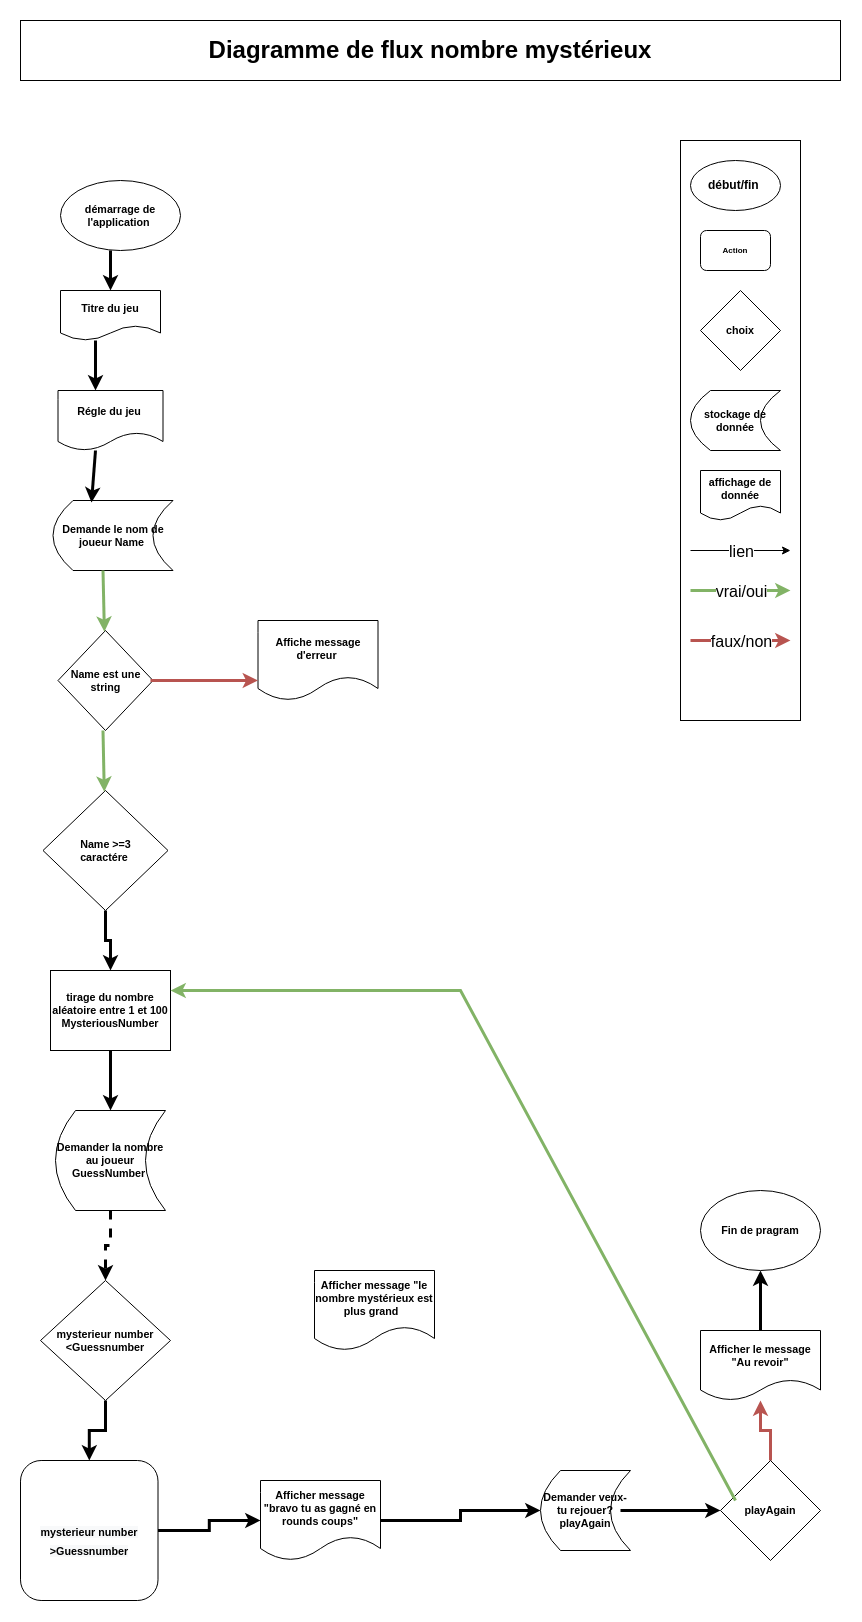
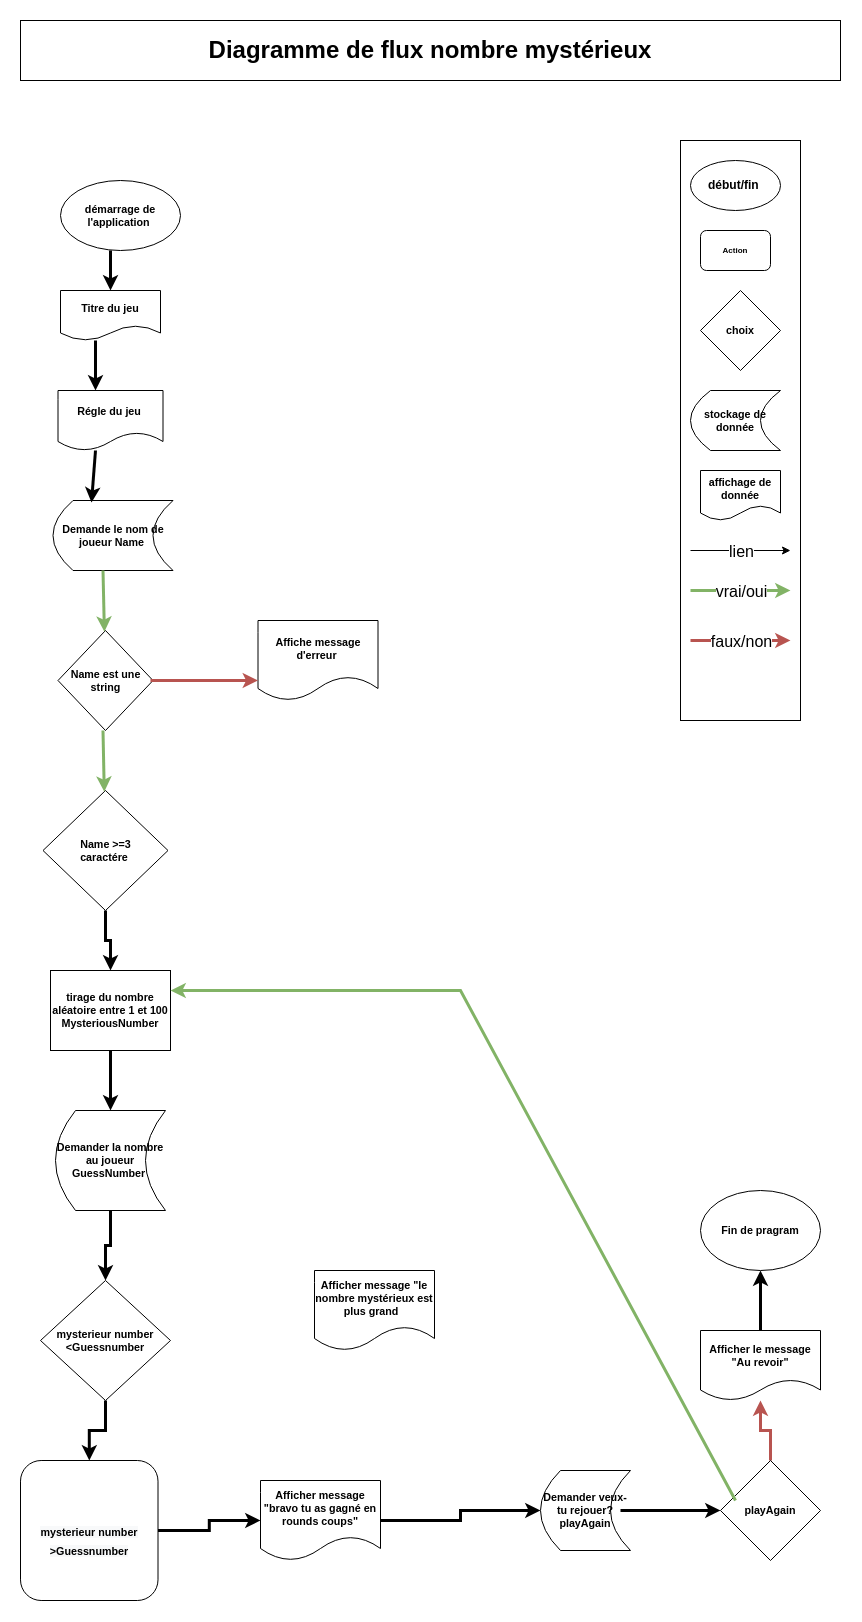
  <mxCell id="0" />
  <mxCell id="1" parent="0" />
  <mxCell id="2" value="&lt;h1&gt;&lt;b&gt;Diagramme de flux nombre mystérieux&lt;/b&gt;&lt;/h1&gt;" style="rounded=0;whiteSpace=wrap;html=1;" vertex="1" parent="1"><mxGeometry y="20" width="820" height="60" as="geometry" x="20" /></mxCell>
  <mxCell id="3" value="&lt;p style=&quot;text-align: left; line-height: 0;&quot;&gt;&lt;br&gt;&lt;/p&gt;" style="rounded=0;whiteSpace=wrap;html=1;" vertex="1" parent="1"><mxGeometry x="680" y="140" width="120" height="580" as="geometry" /></mxCell>
  <mxCell id="4" value="&lt;h4&gt;début/fin&amp;nbsp;&lt;/h4&gt;" style="ellipse;whiteSpace=wrap;html=1;" vertex="1" parent="1"><mxGeometry x="690" y="160" width="90" height="50" as="geometry" /></mxCell>
  <mxCell id="5" value="&lt;h6&gt;Action&lt;/h6&gt;" style="rounded=1;whiteSpace=wrap;html=1;" vertex="1" parent="1"><mxGeometry x="700" y="230" width="70" height="40" as="geometry" /></mxCell>
  <mxCell id="6" value="&lt;h6&gt;choix&lt;/h6&gt;" style="rhombus;whiteSpace=wrap;html=1;fontSize=16;" vertex="1" parent="1"><mxGeometry x="700" y="290" width="80" height="80" as="geometry" /></mxCell>
  <mxCell id="7" value="&lt;h6&gt;stockage de donnée&lt;/h6&gt;" style="shape=dataStorage;whiteSpace=wrap;html=1;fixedSize=1;fontSize=16;" vertex="1" parent="1"><mxGeometry x="690" y="390" width="90" height="60" as="geometry" /></mxCell>
  <mxCell id="8" value="&lt;h6&gt;affichage de donnée&lt;/h6&gt;" style="shape=document;whiteSpace=wrap;html=1;boundedLbl=1;fontSize=16;" vertex="1" parent="1"><mxGeometry x="700" y="470" width="80" height="50" as="geometry" /></mxCell>
  <mxCell id="9" value="li" style="endArrow=classic;html=1;rounded=0;fontSize=16;" edge="1" parent="1"><mxGeometry relative="1" as="geometry"><mxPoint x="690" y="550" as="sourcePoint" /><mxPoint x="790" y="550" as="targetPoint" /></mxGeometry></mxCell>
  <mxCell id="10" value="lien" style="edgeLabel;resizable=0;html=1;align=center;verticalAlign=middle;fontSize=16;" connectable="0" vertex="1" parent="9"><mxGeometry relative="1" as="geometry"><mxPoint as="offset" /></mxGeometry></mxCell>
  <mxCell id="11" value="" style="endArrow=classic;html=1;rounded=0;fontSize=16;fontStyle=1;fillColor=#d5e8d4;strokeColor=#82b366;strokeWidth=3;" edge="1" parent="1"><mxGeometry relative="1" as="geometry"><mxPoint x="690" y="590" as="sourcePoint" /><mxPoint x="790" y="590" as="targetPoint" /><Array as="points"><mxPoint x="750" y="590" /></Array></mxGeometry></mxCell>
  <mxCell id="12" value="vrai/oui" style="edgeLabel;resizable=0;html=1;align=center;verticalAlign=middle;fontSize=16;" connectable="0" vertex="1" parent="11"><mxGeometry relative="1" as="geometry" /></mxCell>
  <mxCell id="13" value="" style="endArrow=classic;html=1;rounded=0;strokeWidth=3;fontSize=16;fillColor=#f8cecc;strokeColor=#b85450;" edge="1" parent="1"><mxGeometry relative="1" as="geometry"><mxPoint x="690" y="640" as="sourcePoint" /><mxPoint x="790" y="640" as="targetPoint" /><Array as="points" /></mxGeometry></mxCell>
  <mxCell id="14" value="faux/non" style="edgeLabel;resizable=0;html=1;align=center;verticalAlign=middle;fontSize=16;" connectable="0" vertex="1" parent="13"><mxGeometry relative="1" as="geometry" /></mxCell>
  <mxCell id="15" value="&lt;h6&gt;démarrage de l'application&amp;nbsp;&lt;/h6&gt;" style="ellipse;whiteSpace=wrap;html=1;fontSize=16;" vertex="1" parent="1"><mxGeometry x="60" y="180" width="120" height="70" as="geometry" /></mxCell>
  <mxCell id="16" value="&lt;h6&gt;Titre du jeu&lt;/h6&gt;" style="shape=document;whiteSpace=wrap;html=1;boundedLbl=1;fontSize=16;" vertex="1" parent="1"><mxGeometry x="60" y="290" width="100" height="50" as="geometry" /></mxCell>
  <mxCell id="17" value="&lt;h6&gt;Régle du jeu&amp;nbsp;&lt;/h6&gt;" style="shape=document;whiteSpace=wrap;html=1;boundedLbl=1;fontSize=16;" vertex="1" parent="1"><mxGeometry x="57.5" y="390" width="105" height="60" as="geometry" /></mxCell>
  <mxCell id="18" value="&lt;h6&gt;Demande le nom de joueur Name&amp;nbsp;&lt;/h6&gt;" style="shape=dataStorage;whiteSpace=wrap;html=1;fixedSize=1;fontSize=16;" vertex="1" parent="1"><mxGeometry x="52.5" y="500" width="120" height="70" as="geometry" /></mxCell>
  <mxCell id="19" value="&lt;h6&gt;Name est une string&lt;/h6&gt;" style="rhombus;whiteSpace=wrap;html=1;fontSize=16;" vertex="1" parent="1"><mxGeometry x="57.5" y="630" width="95" height="100" as="geometry" /></mxCell>
  <mxCell id="20" value="&lt;h6&gt;Affiche message d'erreur&amp;nbsp;&lt;/h6&gt;" style="shape=document;whiteSpace=wrap;html=1;boundedLbl=1;fontSize=16;" vertex="1" parent="1"><mxGeometry x="257.5" y="620" width="120" height="80" as="geometry" /></mxCell>
  <mxCell id="21" style="edgeStyle=orthogonalEdgeStyle;rounded=0;orthogonalLoop=1;jettySize=auto;html=1;exitX=0.5;exitY=1;exitDx=0;exitDy=0;strokeWidth=3;fontSize=16;" edge="1" parent="1" source="22" target="30"><mxGeometry relative="1" as="geometry" /></mxCell>
  <mxCell id="22" value="&lt;h6&gt;Name &amp;gt;=3&lt;br&gt;caractére&amp;nbsp;&lt;/h6&gt;" style="rhombus;whiteSpace=wrap;html=1;fontSize=16;" vertex="1" parent="1"><mxGeometry x="42.5" y="790" width="125" height="120" as="geometry" /></mxCell>
  <mxCell id="23" value="" style="endArrow=classic;html=1;rounded=0;strokeWidth=3;fontSize=16;" edge="1" parent="1" target="16"><mxGeometry width="50" height="50" relative="1" as="geometry"><mxPoint x="110" y="250" as="sourcePoint" /><mxPoint x="160" y="200" as="targetPoint" /></mxGeometry></mxCell>
  <mxCell id="24" value="" style="endArrow=classic;html=1;rounded=0;strokeWidth=3;fontSize=16;" edge="1" parent="1"><mxGeometry width="50" height="50" relative="1" as="geometry"><mxPoint x="95" y="340" as="sourcePoint" /><mxPoint x="95" y="390" as="targetPoint" /></mxGeometry></mxCell>
  <mxCell id="25" value="" style="endArrow=classic;html=1;rounded=0;strokeWidth=3;fontSize=16;entryX=0.321;entryY=0.029;entryDx=0;entryDy=0;entryPerimeter=0;" edge="1" parent="1" target="18"><mxGeometry width="50" height="50" relative="1" as="geometry"><mxPoint x="95" y="450" as="sourcePoint" /><mxPoint x="145" y="400" as="targetPoint" /></mxGeometry></mxCell>
  <mxCell id="26" value="" style="endArrow=classic;html=1;rounded=0;strokeWidth=3;fontSize=16;fillColor=#d5e8d4;strokeColor=#82b366;" edge="1" parent="1" target="19"><mxGeometry width="50" height="50" relative="1" as="geometry"><mxPoint x="102.5" y="570" as="sourcePoint" /><mxPoint x="152.5" y="520" as="targetPoint" /></mxGeometry></mxCell>
  <mxCell id="27" value="" style="endArrow=classic;html=1;rounded=0;strokeWidth=3;fontSize=16;entryX=0;entryY=0.75;entryDx=0;entryDy=0;fillColor=#f8cecc;strokeColor=#b85450;" edge="1" parent="1" target="20"><mxGeometry width="50" height="50" relative="1" as="geometry"><mxPoint x="150" y="680" as="sourcePoint" /><mxPoint x="200" y="630" as="targetPoint" /></mxGeometry></mxCell>
  <mxCell id="28" value="" style="endArrow=classic;html=1;rounded=0;strokeWidth=3;fontSize=16;fillColor=#d5e8d4;strokeColor=#82b366;" edge="1" parent="1" target="22"><mxGeometry width="50" height="50" relative="1" as="geometry"><mxPoint x="102.5" y="730" as="sourcePoint" /><mxPoint x="152.5" y="680" as="targetPoint" /></mxGeometry></mxCell>
  <mxCell id="29" style="edgeStyle=orthogonalEdgeStyle;rounded=0;orthogonalLoop=1;jettySize=auto;html=1;exitX=0.5;exitY=1;exitDx=0;exitDy=0;strokeWidth=3;fontSize=16;" edge="1" parent="1" source="30" target="32"><mxGeometry relative="1" as="geometry" /></mxCell>
  <mxCell id="30" value="&lt;h6&gt;tirage du nombre aléatoire entre 1 et 100 MysteriousNumber&lt;/h6&gt;" style="rounded=0;whiteSpace=wrap;html=1;fontSize=16;" vertex="1" parent="1"><mxGeometry x="50" y="970" width="120" height="80" as="geometry" /></mxCell>
- <mxCell id="31" style="edgeStyle=orthogonalEdgeStyle;rounded=0;orthogonalLoop=1;jettySize=auto;html=1;exitX=0.5;exitY=1;exitDx=0;exitDy=0;strokeWidth=3;fontSize=16;dashed=1;" edge="1" parent="1" source="32" target="34"><mxGeometry relative="1" as="geometry" /></mxCell>
+ <mxCell id="31" style="edgeStyle=orthogonalEdgeStyle;rounded=0;orthogonalLoop=1;jettySize=auto;html=1;exitX=0.5;exitY=1;exitDx=0;exitDy=0;strokeWidth=3;fontSize=16;" edge="1" parent="1" source="32" target="34"><mxGeometry relative="1" as="geometry" /></mxCell>
  <mxCell id="32" value="&lt;h6&gt;Demander la nombre au joueur GuessNumber&amp;nbsp;&lt;/h6&gt;" style="shape=dataStorage;whiteSpace=wrap;html=1;fixedSize=1;fontSize=16;" vertex="1" parent="1"><mxGeometry x="55" y="1110" width="110" height="100" as="geometry" /></mxCell>
  <mxCell id="33" style="edgeStyle=orthogonalEdgeStyle;rounded=0;orthogonalLoop=1;jettySize=auto;html=1;exitX=0.5;exitY=1;exitDx=0;exitDy=0;strokeWidth=3;fontSize=16;" edge="1" parent="1" source="34" target="37"><mxGeometry relative="1" as="geometry" /></mxCell>
  <mxCell id="34" value="&lt;h6&gt;mysterieur number &amp;lt;Guessnumber&lt;/h6&gt;" style="rhombus;whiteSpace=wrap;html=1;fontSize=16;" vertex="1" parent="1"><mxGeometry x="40" y="1280" width="130" height="120" as="geometry" /></mxCell>
  <mxCell id="35" value="&lt;h6&gt;Afficher message &quot;le nombre mystérieux est plus grand&amp;nbsp;&amp;nbsp;&lt;/h6&gt;" style="shape=document;whiteSpace=wrap;html=1;boundedLbl=1;fontSize=16;" vertex="1" parent="1"><mxGeometry x="314" y="1270" width="120" height="80" as="geometry" /></mxCell>
  <mxCell id="36" style="edgeStyle=orthogonalEdgeStyle;rounded=0;orthogonalLoop=1;jettySize=auto;html=1;exitX=1;exitY=0.5;exitDx=0;exitDy=0;strokeWidth=3;fontSize=16;" edge="1" parent="1" source="37" target="39"><mxGeometry relative="1" as="geometry" /></mxCell>
  <mxCell id="37" value="&lt;br&gt;&lt;span style=&quot;color: rgb(0, 0, 0); font-family: Helvetica; font-size: 10.72px; font-style: normal; font-variant-ligatures: normal; font-variant-caps: normal; font-weight: 700; letter-spacing: normal; orphans: 2; text-align: center; text-indent: 0px; text-transform: none; widows: 2; word-spacing: 0px; -webkit-text-stroke-width: 0px; background-color: rgb(248, 249, 250); text-decoration-thickness: initial; text-decoration-style: initial; text-decoration-color: initial; float: none; display: inline !important;&quot;&gt;mysterieur number &amp;gt;Guessnumber&lt;/span&gt;&lt;br&gt;" style="whiteSpace=wrap;html=1;fontSize=16;rounded=1;" vertex="1" parent="1"><mxGeometry y="1460" width="137.5" height="140" as="geometry" x="20" /></mxCell>
  <mxCell id="38" style="edgeStyle=orthogonalEdgeStyle;rounded=0;orthogonalLoop=1;jettySize=auto;html=1;exitX=1;exitY=0.5;exitDx=0;exitDy=0;strokeWidth=3;fontSize=16;" edge="1" parent="1" source="39" target="40"><mxGeometry relative="1" as="geometry" /></mxCell>
  <mxCell id="39" value="&lt;h6&gt;Afficher message &quot;bravo tu as gagné en rounds coups&quot;&lt;/h6&gt;" style="shape=document;whiteSpace=wrap;html=1;boundedLbl=1;fontSize=16;" vertex="1" parent="1"><mxGeometry x="260" y="1480" width="120" height="80" as="geometry" /></mxCell>
  <mxCell id="40" value="&lt;h6&gt;Demander veux-tu rejouer?playAgain&lt;/h6&gt;" style="shape=dataStorage;whiteSpace=wrap;html=1;fixedSize=1;fontSize=16;" vertex="1" parent="1"><mxGeometry x="540" y="1470" width="90" height="80" as="geometry" /></mxCell>
  <mxCell id="41" value="" style="edgeStyle=orthogonalEdgeStyle;rounded=0;orthogonalLoop=1;jettySize=auto;html=1;strokeWidth=3;fontSize=16;" edge="1" parent="1" source="42" target="43"><mxGeometry relative="1" as="geometry" /></mxCell>
  <mxCell id="42" value="&lt;h6&gt;Afficher le message &quot;Au revoir&quot;&lt;/h6&gt;" style="shape=document;whiteSpace=wrap;html=1;boundedLbl=1;fontSize=16;" vertex="1" parent="1"><mxGeometry x="700" y="1330" width="120" height="70" as="geometry" /></mxCell>
  <mxCell id="43" value="&lt;h6&gt;Fin de pragram&lt;/h6&gt;" style="ellipse;whiteSpace=wrap;html=1;fontSize=16;" vertex="1" parent="1"><mxGeometry x="700" y="1190" width="120" height="80" as="geometry" /></mxCell>
  <mxCell id="44" value="" style="edgeStyle=orthogonalEdgeStyle;rounded=0;orthogonalLoop=1;jettySize=auto;html=1;strokeWidth=3;fontSize=16;fillColor=#f8cecc;strokeColor=#b85450;" edge="1" parent="1" source="45" target="42"><mxGeometry relative="1" as="geometry" /></mxCell>
  <mxCell id="45" value="&lt;h6&gt;playAgain&lt;/h6&gt;" style="rhombus;whiteSpace=wrap;html=1;fontSize=16;" vertex="1" parent="1"><mxGeometry x="720" y="1460" width="100" height="100" as="geometry" /></mxCell>
  <mxCell id="46" value="" style="endArrow=classic;html=1;rounded=0;strokeWidth=3;fontSize=16;entryX=0;entryY=0.5;entryDx=0;entryDy=0;" edge="1" parent="1" target="45"><mxGeometry width="50" height="50" relative="1" as="geometry"><mxPoint x="620" y="1510" as="sourcePoint" /><mxPoint x="670" y="1460" as="targetPoint" /></mxGeometry></mxCell>
  <mxCell id="47" value="" style="endArrow=classic;html=1;rounded=0;strokeWidth=3;fontSize=16;entryX=1;entryY=0.25;entryDx=0;entryDy=0;fillColor=#d5e8d4;strokeColor=#82b366;" edge="1" parent="1" target="30"><mxGeometry width="50" height="50" relative="1" as="geometry"><mxPoint x="735" y="1500" as="sourcePoint" /><mxPoint x="785" y="1450" as="targetPoint" /><Array as="points"><mxPoint x="460" y="990" /></Array></mxGeometry></mxCell>
